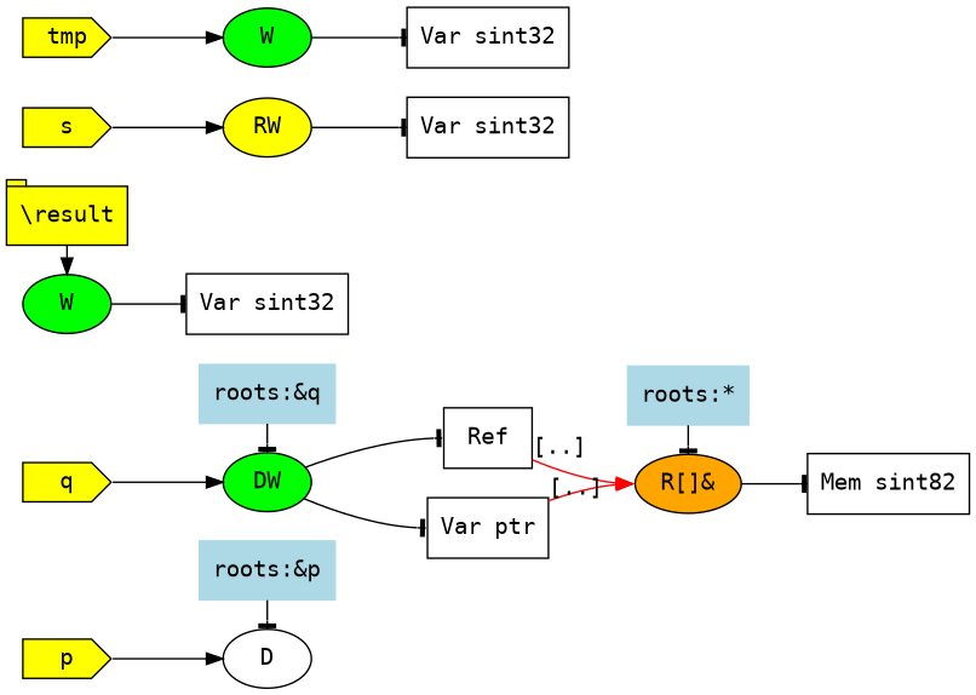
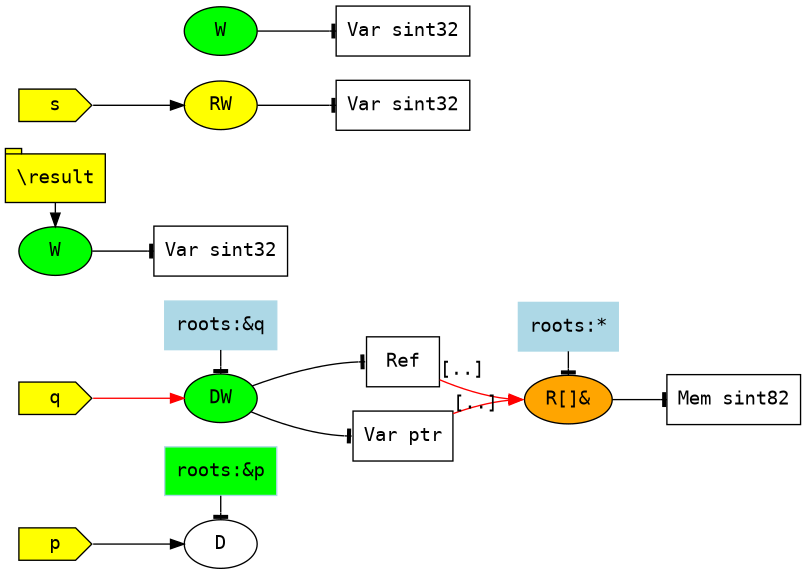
  digraph {
    rankdir=LR
    node [fontname=monospace shape=oval style=filled]
    edge [arrowhead=tee fontname=monospace]
    n1 [label=D style=""]
-   n2 [color=lightblue label="roots:&p" shape=box]
+   n2 [color=lightblue label="roots:&p" shape=box fillcolor=green]
    n3 [fillcolor=green label=DW]
    n4 [color=lightblue label="roots:&q" shape=box]
    n5 [fillcolor=orange label="R[]&"]
    n6 [color=lightblue label="roots:*" shape=box]
    n7 [fillcolor=yellow label="\\result" shape=tab]
    n8 [fillcolor=green label=W]
    n9 [label="<_p1> Ref" shape=record style=""]
    n10 [label="<_p1> Var ptr" shape=record style=""]
    n11 [label="Mem sint82" shape=record style=""]
    n12 [label="Var sint32" shape=record style=""]
    n13 [fillcolor=yellow label=p shape=cds]
    n14 [fillcolor=yellow label=q shape=cds]
    n15 [fillcolor=yellow label=s shape=cds]
    n16 [fillcolor=yellow label=RW]
    n17 [label="Var sint32" shape=record style=""]
-   n18 [fillcolor=yellow label=tmp shape=cds]
    n19 [fillcolor=green label=W]
    n20 [label="Var sint32" shape=record style=""]
    subgraph sub_1 {
      rank=same
      n1
      n2
    }
    subgraph sub_2 {
      rank=same
      n3
      n4
    }
    subgraph sub_3 {
      rank=same
      n5
      n6
    }
    subgraph sub_4 {
      rank=same
      n7
      n8
    }
    n2 -> n1
    n3 -> n9 [headport=w]
    n3 -> n10 [headport=w]
    n4 -> n3
    n5 -> n11 [headport=w]
    n6 -> n5
    n7 -> n8 [arrowhead=""]
    n8 -> n12 [headport=w]
    n9 -> n5 [color=red headport=w labelangle="+40" labeldistance=1.7 taillabel="[..]" tailport=_p1 arrowhead=""]
    n10 -> n5 [color=red headport=w labelangle="+40" labeldistance=1.7 taillabel="[..]" tailport=_p1 arrowhead=""]
    n13 -> n1 [tailport=e arrowhead=""]
-   n14 -> n3 [tailport=e arrowhead=""]
+   n14 -> n3 [tailport=e color=red arrowhead=""]
    n15 -> n16 [tailport=e arrowhead=""]
    n16 -> n17 [headport=w]
-   n18 -> n19 [tailport=e arrowhead=""]
    n19 -> n20 [headport=w]
  }
